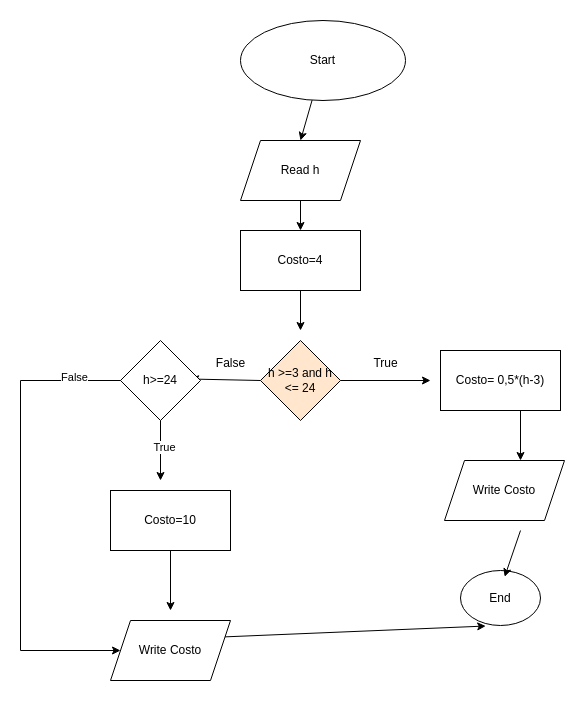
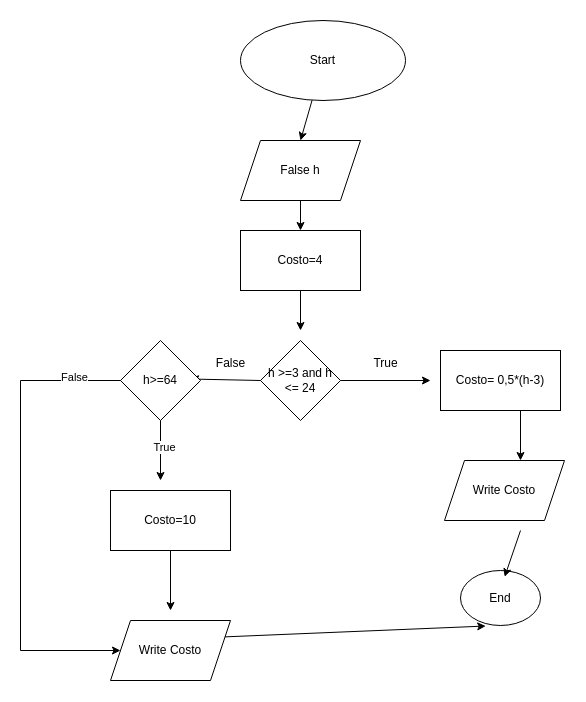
  <mxCell id="0" />
  <mxCell id="1" parent="0" />
  <mxCell id="2" value="Start" style="ellipse;whiteSpace=wrap;html=1;" vertex="1" parent="1"><mxGeometry x="240" y="20" width="165" height="80" as="geometry" /></mxCell>
  <mxCell id="3" value="" style="endArrow=classic;html=1;rounded=0;entryX=0.5;entryY=0;entryDx=0;entryDy=0;" edge="1" parent="1" source="2"><mxGeometry width="50" height="50" relative="1" as="geometry"><mxPoint x="270" y="270" as="sourcePoint" /><mxPoint x="300" y="140" as="targetPoint" /></mxGeometry></mxCell>
  <mxCell id="4" value="" style="endArrow=classic;html=1;rounded=0;exitX=0.5;exitY=1;exitDx=0;exitDy=0;entryX=0.5;entryY=0;entryDx=0;entryDy=0;" edge="1" parent="1"><mxGeometry width="50" height="50" relative="1" as="geometry"><mxPoint x="300" y="200" as="sourcePoint" /><mxPoint x="300" y="230" as="targetPoint" /></mxGeometry></mxCell>
- <mxCell id="5" value="Read h" style="shape=parallelogram;perimeter=parallelogramPerimeter;whiteSpace=wrap;html=1;fixedSize=1;" vertex="1" parent="1"><mxGeometry x="240" y="140" width="120" height="60" as="geometry" /></mxCell>
+ <mxCell id="5" value="False h" style="shape=parallelogram;perimeter=parallelogramPerimeter;whiteSpace=wrap;html=1;fixedSize=1;" vertex="1" parent="1"><mxGeometry x="240" y="140" width="120" height="60" as="geometry" /></mxCell>
  <mxCell id="6" value="Costo=4" style="rounded=0;whiteSpace=wrap;html=1;" vertex="1" parent="1"><mxGeometry x="240" y="230" width="120" height="60" as="geometry" /></mxCell>
  <mxCell id="7" value="" style="endArrow=classic;html=1;rounded=0;" edge="1" parent="1"><mxGeometry width="50" height="50" relative="1" as="geometry"><mxPoint x="300" y="290" as="sourcePoint" /><mxPoint x="300" y="330" as="targetPoint" /></mxGeometry></mxCell>
- <mxCell id="8" value="h &amp;gt;=3 and h &amp;lt;= 24" style="rhombus;whiteSpace=wrap;html=1;fillColor=#ffe6cc;" vertex="1" parent="1"><mxGeometry x="260" y="340" width="80" height="80" as="geometry" /></mxCell>
+ <mxCell id="8" value="h &amp;gt;=3 and h &amp;lt;= 24" style="rhombus;whiteSpace=wrap;html=1;" vertex="1" parent="1"><mxGeometry x="260" y="340" width="80" height="80" as="geometry" /></mxCell>
  <mxCell id="9" value="" style="endArrow=classic;html=1;rounded=0;" edge="1" parent="1"><mxGeometry width="50" height="50" relative="1" as="geometry"><mxPoint x="340" y="380" as="sourcePoint" /><mxPoint x="430" y="380" as="targetPoint" /></mxGeometry></mxCell>
  <mxCell id="10" value="True" style="text;html=1;align=center;verticalAlign=middle;resizable=0;points=[];autosize=1;strokeColor=none;fillColor=none;" vertex="1" parent="1"><mxGeometry x="360" y="348" width="50" height="30" as="geometry" /></mxCell>
  <mxCell id="11" value="" style="endArrow=classic;html=1;rounded=0;exitX=0;exitY=0.5;exitDx=0;exitDy=0;" edge="1" parent="1" source="20"><mxGeometry width="50" height="50" relative="1" as="geometry"><mxPoint x="230" y="378" as="sourcePoint" /><mxPoint x="160" y="380" as="targetPoint" /></mxGeometry></mxCell>
  <mxCell id="12" value="Costo= 0,5*(h-3)" style="rounded=0;whiteSpace=wrap;html=1;" vertex="1" parent="1"><mxGeometry x="440" y="350" width="120" height="60" as="geometry" /></mxCell>
  <mxCell id="13" value="" style="endArrow=classic;html=1;rounded=0;" edge="1" parent="1"><mxGeometry width="50" height="50" relative="1" as="geometry"><mxPoint x="520" y="410" as="sourcePoint" /><mxPoint x="520" y="460" as="targetPoint" /></mxGeometry></mxCell>
  <mxCell id="14" value="Write Costo" style="shape=parallelogram;perimeter=parallelogramPerimeter;whiteSpace=wrap;html=1;fixedSize=1;" vertex="1" parent="1"><mxGeometry x="444" y="460" width="120" height="60" as="geometry" /></mxCell>
  <mxCell id="15" value="End" style="ellipse;whiteSpace=wrap;html=1;" vertex="1" parent="1"><mxGeometry x="460" y="570" width="80" height="55" as="geometry" /></mxCell>
  <mxCell id="16" value="" style="endArrow=classic;html=1;rounded=0;entryX=0.552;entryY=0.114;entryDx=0;entryDy=0;entryPerimeter=0;" edge="1" parent="1" target="15"><mxGeometry width="50" height="50" relative="1" as="geometry"><mxPoint x="520" y="530" as="sourcePoint" /><mxPoint x="570" y="480" as="targetPoint" /></mxGeometry></mxCell>
  <mxCell id="17" value="" style="endArrow=classic;html=1;rounded=0;exitX=0;exitY=0.5;exitDx=0;exitDy=0;" edge="1" parent="1" source="8" target="18"><mxGeometry width="50" height="50" relative="1" as="geometry"><mxPoint x="260" y="380" as="sourcePoint" /><mxPoint x="160" y="380" as="targetPoint" /></mxGeometry></mxCell>
  <mxCell id="18" value="False" style="text;html=1;align=center;verticalAlign=middle;resizable=0;points=[];autosize=1;strokeColor=none;fillColor=none;" vertex="1" parent="1"><mxGeometry x="140" y="363" width="50" height="30" as="geometry" /></mxCell>
  <mxCell id="19" value="" style="endArrow=classic;html=1;rounded=0;exitX=0;exitY=0.5;exitDx=0;exitDy=0;" edge="1" parent="1" source="18" target="20"><mxGeometry width="50" height="50" relative="1" as="geometry"><mxPoint x="200" y="363" as="sourcePoint" /><mxPoint x="160" y="380" as="targetPoint" /></mxGeometry></mxCell>
- <mxCell id="20" value="h&amp;gt;=24" style="rhombus;whiteSpace=wrap;html=1;" vertex="1" parent="1"><mxGeometry x="120" y="340" width="80" height="80" as="geometry" /></mxCell>
+ <mxCell id="20" value="h&amp;gt;=64" style="rhombus;whiteSpace=wrap;html=1;" vertex="1" parent="1"><mxGeometry x="120" y="340" width="80" height="80" as="geometry" /></mxCell>
  <mxCell id="21" value="False" style="text;html=1;align=center;verticalAlign=middle;resizable=0;points=[];autosize=1;strokeColor=none;fillColor=none;" vertex="1" parent="1"><mxGeometry x="205" y="348" width="50" height="30" as="geometry" /></mxCell>
  <mxCell id="22" value="" style="endArrow=classic;html=1;rounded=0;" edge="1" parent="1"><mxGeometry width="50" height="50" relative="1" as="geometry"><mxPoint x="160" y="420" as="sourcePoint" /><mxPoint x="160" y="480" as="targetPoint" /></mxGeometry></mxCell>
  <mxCell id="23" value="True" style="edgeLabel;html=1;align=center;verticalAlign=middle;resizable=0;points=[];" vertex="1" connectable="0" parent="22"><mxGeometry x="-0.133" y="3" relative="1" as="geometry"><mxPoint as="offset" /></mxGeometry></mxCell>
  <mxCell id="24" value="Costo=10" style="rounded=0;whiteSpace=wrap;html=1;" vertex="1" parent="1"><mxGeometry x="110" y="490" width="120" height="60" as="geometry" /></mxCell>
  <mxCell id="25" value="" style="endArrow=classic;html=1;rounded=0;" edge="1" parent="1"><mxGeometry width="50" height="50" relative="1" as="geometry"><mxPoint x="170" y="550" as="sourcePoint" /><mxPoint x="170" y="610" as="targetPoint" /></mxGeometry></mxCell>
  <mxCell id="26" value="Write Costo" style="shape=parallelogram;perimeter=parallelogramPerimeter;whiteSpace=wrap;html=1;fixedSize=1;" vertex="1" parent="1"><mxGeometry x="110" y="620" width="120" height="60" as="geometry" /></mxCell>
  <mxCell id="27" value="" style="endArrow=classic;html=1;rounded=0;exitX=1;exitY=0.25;exitDx=0;exitDy=0;entryX=0.315;entryY=1.01;entryDx=0;entryDy=0;entryPerimeter=0;" edge="1" parent="1" source="26" target="15"><mxGeometry width="50" height="50" relative="1" as="geometry"><mxPoint x="390" y="550" as="sourcePoint" /><mxPoint x="440" y="500" as="targetPoint" /></mxGeometry></mxCell>
  <mxCell id="28" value="" style="endArrow=classic;html=1;rounded=0;exitX=0;exitY=0.5;exitDx=0;exitDy=0;" edge="1" parent="1" source="20" target="26"><mxGeometry width="50" height="50" relative="1" as="geometry"><mxPoint x="110" y="380" as="sourcePoint" /><mxPoint x="50" y="650" as="targetPoint" /><Array as="points"><mxPoint x="20" y="380" /><mxPoint x="20" y="650" /></Array></mxGeometry></mxCell>
  <mxCell id="29" value="False" style="edgeLabel;html=1;align=center;verticalAlign=middle;resizable=0;points=[];" vertex="1" connectable="0" parent="28"><mxGeometry x="-0.801" y="-4" relative="1" as="geometry"><mxPoint as="offset" /></mxGeometry></mxCell>
